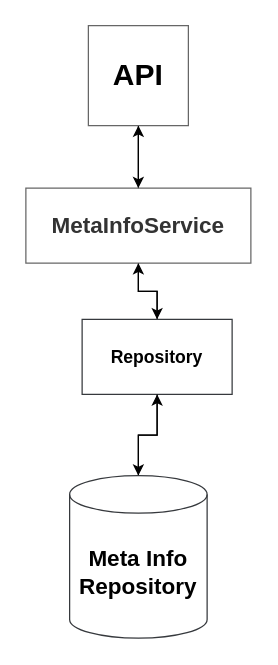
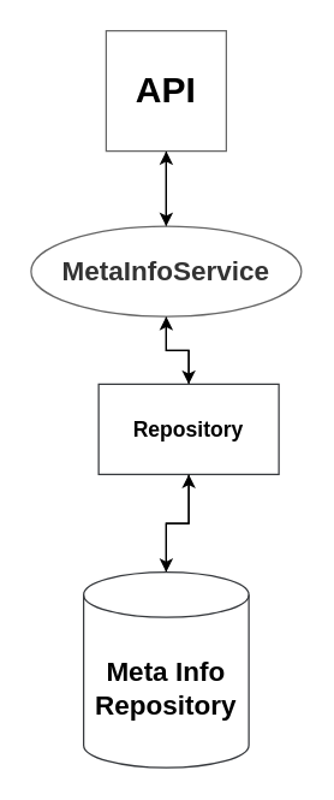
  <mxCell id="0" />
  <mxCell id="1" parent="0" />
  <mxCell id="2" style="edgeStyle=orthogonalEdgeStyle;rounded=0;hachureGap=4;orthogonalLoop=1;jettySize=auto;html=1;entryX=0.5;entryY=0;entryDx=0;entryDy=0;fontFamily=Architects Daughter;fontSource=https%3A%2F%2Ffonts.googleapis.com%2Fcss%3Ffamily%3DArchitects%2BDaughter;strokeColor=#000000;" edge="1" parent="1" source="3" target="6"><mxGeometry relative="1" as="geometry" /></mxCell>
  <mxCell id="3" value="&lt;h1&gt;&lt;font face=&quot;Helvetica&quot;&gt;API&lt;/font&gt;&lt;/h1&gt;" style="whiteSpace=wrap;html=1;aspect=fixed;hachureGap=4;fontFamily=Architects Daughter;fontSource=https%3A%2F%2Ffonts.googleapis.com%2Fcss%3Ffamily%3DArchitects%2BDaughter;fillColor=none;strokeColor=#666666;fontColor=#000000;" parent="1" vertex="1"><mxGeometry x="70" y="20" width="80" height="80" as="geometry" /></mxCell>
  <mxCell id="4" style="edgeStyle=orthogonalEdgeStyle;shape=connector;rounded=0;hachureGap=4;orthogonalLoop=1;jettySize=auto;html=1;exitX=0.5;exitY=0;exitDx=0;exitDy=0;entryX=0.5;entryY=1;entryDx=0;entryDy=0;strokeColor=#000000;align=center;verticalAlign=middle;fontFamily=Architects Daughter;fontSource=https%3A%2F%2Ffonts.googleapis.com%2Fcss%3Ffamily%3DArchitects%2BDaughter;fontSize=11;fontColor=default;labelBackgroundColor=default;endArrow=classic;" edge="1" parent="1" source="6" target="3"><mxGeometry relative="1" as="geometry" /></mxCell>
  <mxCell id="5" style="edgeStyle=orthogonalEdgeStyle;shape=connector;rounded=0;hachureGap=4;orthogonalLoop=1;jettySize=auto;html=1;exitX=0.5;exitY=1;exitDx=0;exitDy=0;entryX=0.5;entryY=0;entryDx=0;entryDy=0;strokeColor=#000000;align=center;verticalAlign=middle;fontFamily=Architects Daughter;fontSource=https%3A%2F%2Ffonts.googleapis.com%2Fcss%3Ffamily%3DArchitects%2BDaughter;fontSize=11;fontColor=default;labelBackgroundColor=default;endArrow=classic;" edge="1" parent="1" source="6" target="10"><mxGeometry relative="1" as="geometry" /></mxCell>
- <mxCell id="6" value="&lt;h2&gt;&lt;font face=&quot;Helvetica&quot;&gt;MetaInfoService&lt;/font&gt;&lt;/h2&gt;" style="rounded=0;whiteSpace=wrap;html=1;hachureGap=4;fontFamily=Architects Daughter;fontSource=https%3A%2F%2Ffonts.googleapis.com%2Fcss%3Ffamily%3DArchitects%2BDaughter;fillColor=none;strokeColor=#666666;fontColor=#333333;" parent="1" vertex="1"><mxGeometry x="20" y="150" width="180" height="60" as="geometry" /></mxCell>
+ <mxCell id="6" value="&lt;h2&gt;&lt;font face=&quot;Helvetica&quot;&gt;MetaInfoService&lt;/font&gt;&lt;/h2&gt;" style="ellipse;whiteSpace=wrap;html=1;hachureGap=4;fontFamily=Architects Daughter;fontSource=https%3A%2F%2Ffonts.googleapis.com%2Fcss%3Ffamily%3DArchitects%2BDaughter;fillColor=none;strokeColor=#666666;fontColor=#333333;" parent="1" vertex="1"><mxGeometry x="20" y="150" width="180" height="60" as="geometry" /></mxCell>
  <mxCell id="7" style="edgeStyle=orthogonalEdgeStyle;shape=connector;rounded=0;hachureGap=4;orthogonalLoop=1;jettySize=auto;html=1;exitX=0.5;exitY=0;exitDx=0;exitDy=0;exitPerimeter=0;entryX=0.5;entryY=1;entryDx=0;entryDy=0;strokeColor=#000000;align=center;verticalAlign=middle;fontFamily=Architects Daughter;fontSource=https%3A%2F%2Ffonts.googleapis.com%2Fcss%3Ffamily%3DArchitects%2BDaughter;fontSize=11;fontColor=default;labelBackgroundColor=default;endArrow=classic;" edge="1" parent="1" source="8" target="10"><mxGeometry relative="1" as="geometry" /></mxCell>
  <mxCell id="8" value="&lt;h2&gt;&lt;font face=&quot;Helvetica&quot; color=&quot;#000000&quot;&gt;Meta Info&lt;br&gt;Repository&lt;/font&gt;&lt;/h2&gt;" style="shape=cylinder3;whiteSpace=wrap;html=1;boundedLbl=1;backgroundOutline=1;size=15;hachureGap=4;fontFamily=Architects Daughter;fontSource=https%3A%2F%2Ffonts.googleapis.com%2Fcss%3Ffamily%3DArchitects%2BDaughter;fillColor=none;strokeColor=#36393d;" vertex="1" parent="1"><mxGeometry x="55" y="380" width="110" height="130" as="geometry" /></mxCell>
  <mxCell id="9" style="edgeStyle=orthogonalEdgeStyle;shape=connector;rounded=0;hachureGap=4;orthogonalLoop=1;jettySize=auto;html=1;exitX=0.5;exitY=0;exitDx=0;exitDy=0;entryX=0.5;entryY=1;entryDx=0;entryDy=0;strokeColor=#000000;align=center;verticalAlign=middle;fontFamily=Architects Daughter;fontSource=https%3A%2F%2Ffonts.googleapis.com%2Fcss%3Ffamily%3DArchitects%2BDaughter;fontSize=11;fontColor=default;labelBackgroundColor=default;endArrow=classic;" edge="1" parent="1" source="10" target="6"><mxGeometry relative="1" as="geometry" /></mxCell>
  <mxCell id="10" value="&lt;h3&gt;&lt;font face=&quot;Helvetica&quot; color=&quot;#000000&quot;&gt;Repository&lt;/font&gt;&lt;/h3&gt;" style="rounded=0;whiteSpace=wrap;html=1;hachureGap=4;fontFamily=Architects Daughter;fontSource=https%3A%2F%2Ffonts.googleapis.com%2Fcss%3Ffamily%3DArchitects%2BDaughter;fillColor=none;strokeColor=#36393d;" vertex="1" parent="1"><mxGeometry x="65" y="255" width="120" height="60" as="geometry" /></mxCell>
  <mxCell id="11" style="edgeStyle=orthogonalEdgeStyle;shape=connector;rounded=0;hachureGap=4;orthogonalLoop=1;jettySize=auto;html=1;exitX=0.5;exitY=1;exitDx=0;exitDy=0;entryX=0.5;entryY=0;entryDx=0;entryDy=0;entryPerimeter=0;strokeColor=#000000;align=center;verticalAlign=middle;fontFamily=Architects Daughter;fontSource=https%3A%2F%2Ffonts.googleapis.com%2Fcss%3Ffamily%3DArchitects%2BDaughter;fontSize=11;fontColor=default;labelBackgroundColor=default;endArrow=classic;" edge="1" parent="1" source="10" target="8"><mxGeometry relative="1" as="geometry" /></mxCell>
